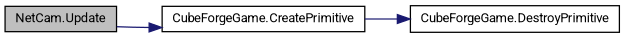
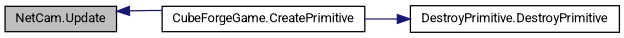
  digraph {
    fontname=Roboto
    rankdir=LR
    node [color=black fillcolor=white fontname=Roboto fontsize=10 shape=record style=filled]
    edge [color=midnightblue fontname=Roboto fontsize=10 labelfontname=Helvetica labelfontsize=10 style=solid]
    n1 [fillcolor=grey75 fontcolor=black height=0.2 label="NetCam.Update" width=0.4]
    n2 [height=0.2 label="CubeForgeGame.CreatePrimitive" width=0.4]
-   n3 [height=0.2 label="CubeForgeGame.DestroyPrimitive" width=0.4]
-   n1 -> n2
+   n3 [height=0.2 label="DestroyPrimitive.DestroyPrimitive" width=0.4]
+   n2 -> n1
    n2 -> n3
  }
